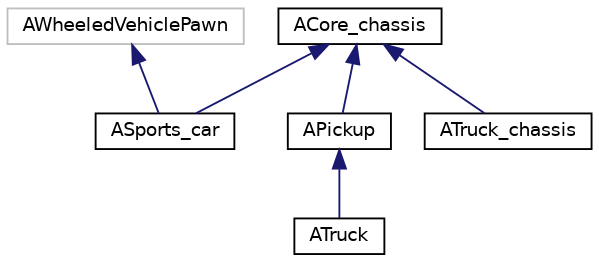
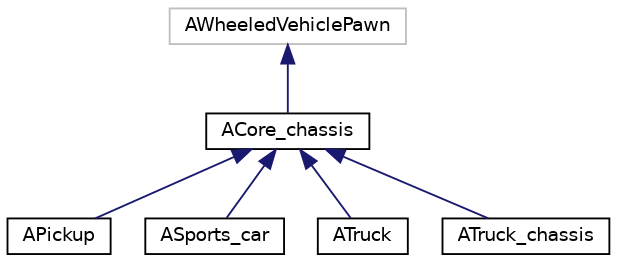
  digraph {
    rankdir=TB
    node [color=black fillcolor=white fontname=Helvetica fontsize=10 shape=record style=filled]
    edge [color=midnightblue dir=back fontname=Helvetica fontsize=10 labelfontname=Helvetica labelfontsize=10 style=solid]
    n1 [color=grey75 height=0.2 label=AWheeledVehiclePawn width=0.4]
    n2 [height=0.2 label=ACore_chassis width=0.4]
    n3 [height=0.2 label=APickup width=0.4]
    n4 [height=0.2 label=ASports_car width=0.4]
    n5 [height=0.2 label=ATruck width=0.4]
    n6 [height=0.2 label=ATruck_chassis width=0.4]
-   n1 -> n4
+   n1 -> n2
    n2 -> n3
    n2 -> n4
-   n3 -> n5
+   n2 -> n5
    n2 -> n6
  }
